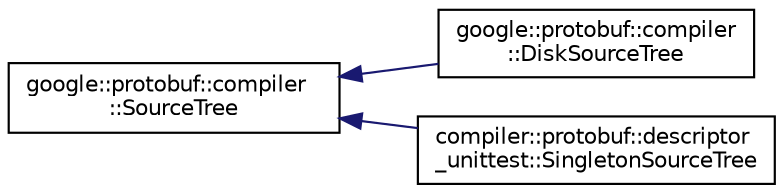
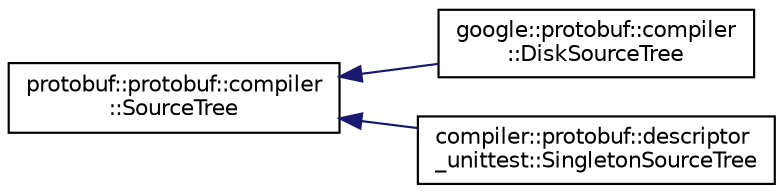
  digraph {
    rankdir=LR
    node [color=black fillcolor=white fontname=Helvetica fontsize=10 shape=record style=filled]
    edge [color=midnightblue dir=back fontname=Helvetica fontsize=10 labelfontname=Helvetica labelfontsize=10 style=solid]
-   n1 [height=0.2 label="google::protobuf::compiler\l::SourceTree" width=0.4]
+   n1 [height=0.2 label="protobuf::protobuf::compiler\l::SourceTree" width=0.4]
    n2 [height=0.2 label="google::protobuf::compiler\l::DiskSourceTree" width=0.4]
    n3 [height=0.2 label="compiler::protobuf::descriptor\l_unittest::SingletonSourceTree" width=0.4]
    n1 -> n2
    n1 -> n3
  }
